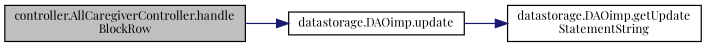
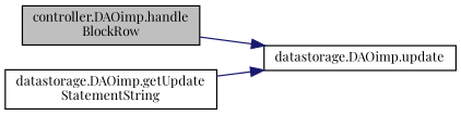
  digraph {
    fontname="Playfair Display"
    rankdir=LR
    node [color=black fillcolor=white fontname="Playfair Display" fontsize=10 shape=record style=filled]
    edge [color=midnightblue fontname="Playfair Display" fontsize=10 labelfontname=Helvetica labelfontsize=10 style=solid]
-   n1 [fillcolor=grey75 fontcolor=black height=0.2 label="controller.AllCaregiverController.handle\lBlockRow" width=0.4]
+   n1 [fillcolor=grey75 fontcolor=black height=0.2 label="controller.DAOimp.handle\lBlockRow" width=0.4]
    n2 [height=0.2 label="datastorage.DAOimp.update" width=0.4]
    n3 [height=0.2 label="datastorage.DAOimp.getUpdate\lStatementString" width=0.4]
    n1 -> n2
-   n2 -> n3
+   n3 -> n2
  }
